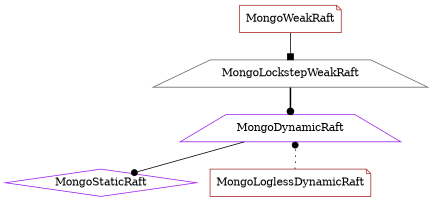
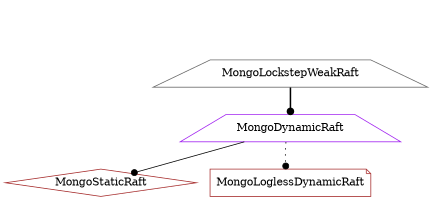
  digraph {
    node [color=brown shape=trapezium]
    edge [arrowhead=dot style=solid]
    MongoLockstepWeakRaft [color=gray40]
-   MongoWeakRaft [shape=note]
-   MongoStaticRaft [color=purple shape=diamond]
+   MongoStaticRaft [shape=diamond]
    MongoDynamicRaft [color=purple]
    MongoLoglessDynamicRaft [shape=note]
    MongoLockstepWeakRaft -> MongoDynamicRaft [style=bold]
-   MongoWeakRaft -> MongoLockstepWeakRaft [arrowhead=box]
    MongoDynamicRaft -> MongoStaticRaft
-   MongoLoglessDynamicRaft -> MongoDynamicRaft [style=dotted]
+   MongoDynamicRaft -> MongoLoglessDynamicRaft [style=dotted]
  }
